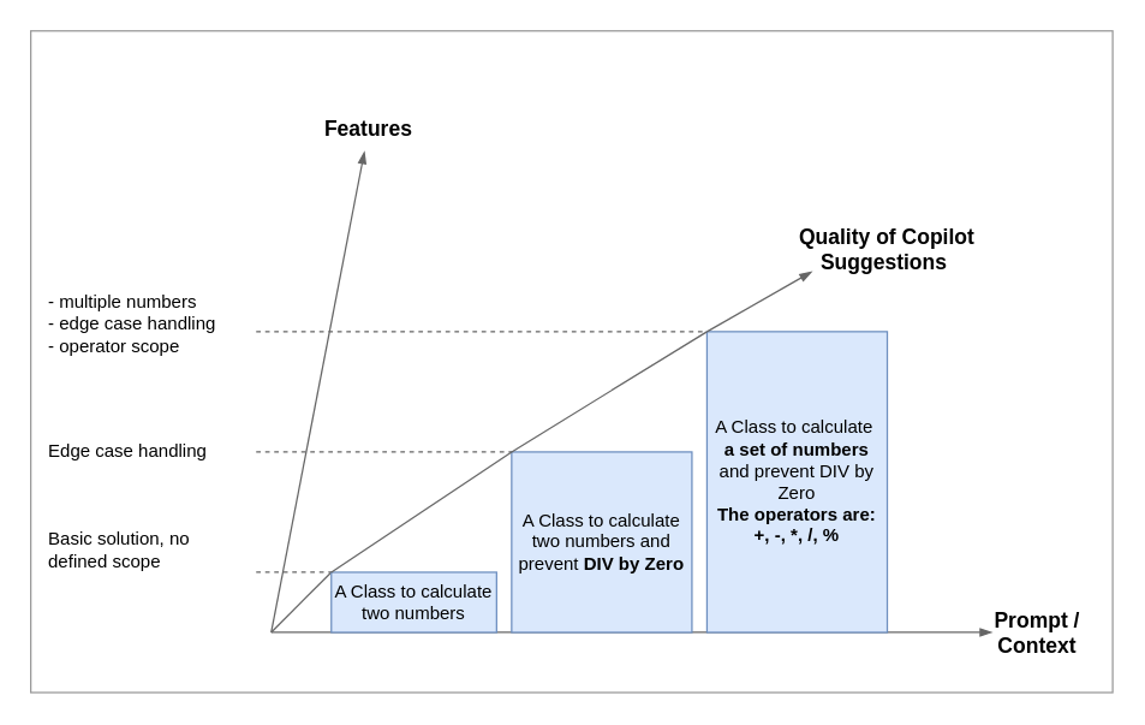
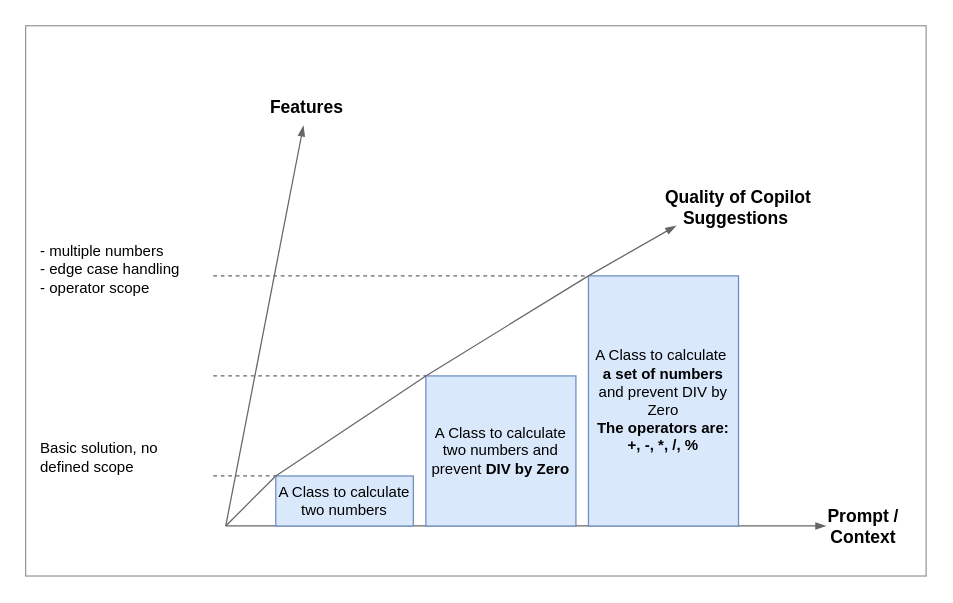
  <mxCell id="0" />
  <mxCell id="1" parent="0" />
  <mxCell id="2" value="" style="rounded=0;whiteSpace=wrap;html=1;strokeColor=#999999;fontSize=14;gradientColor=none;" parent="1" vertex="1"><mxGeometry width="720" height="440" as="geometry" x="20" y="20" /></mxCell>
  <mxCell id="3" value="" style="endArrow=blockThin;html=1;startArrow=none;startFill=0;endFill=1;strokeColor=#666666;" parent="1" target="5" edge="1"><mxGeometry width="50" height="50" relative="1" as="geometry"><mxPoint x="180" y="420" as="sourcePoint" /><mxPoint x="180" y="100" as="targetPoint" /></mxGeometry></mxCell>
  <mxCell id="4" value="" style="endArrow=blockThin;html=1;endFill=1;strokeColor=#666666;" parent="1" edge="1"><mxGeometry width="50" height="50" relative="1" as="geometry"><mxPoint x="180" y="420" as="sourcePoint" /><mxPoint x="660" y="420" as="targetPoint" /></mxGeometry></mxCell>
  <mxCell id="5" value="Features" style="text;html=1;strokeColor=none;fillColor=none;align=center;verticalAlign=middle;whiteSpace=wrap;rounded=0;fontSize=14;fontStyle=1" parent="1" vertex="1"><mxGeometry x="215" y="70" width="60" height="30" as="geometry" /></mxCell>
  <mxCell id="6" value="" style="endArrow=none;html=1;strokeColor=#666666;entryX=0;entryY=0;entryDx=0;entryDy=0;" parent="1" target="12" edge="1"><mxGeometry width="50" height="50" relative="1" as="geometry"><mxPoint x="180" y="420" as="sourcePoint" /><mxPoint x="620" y="140" as="targetPoint" /></mxGeometry></mxCell>
  <mxCell id="7" value="&lt;font style=&quot;font-size: 14px;&quot;&gt;&lt;b&gt;Prompt / Context&lt;/b&gt;&lt;/font&gt;" style="text;html=1;strokeColor=none;fillColor=none;align=center;verticalAlign=middle;whiteSpace=wrap;rounded=0;" parent="1" vertex="1"><mxGeometry x="660" y="405" width="60" height="30" as="geometry" /></mxCell>
  <mxCell id="8" value="Quality of Copilot Suggestions&amp;nbsp;" style="text;html=1;strokeColor=none;fillColor=none;align=center;verticalAlign=middle;whiteSpace=wrap;rounded=0;fontSize=14;fontStyle=1" parent="1" vertex="1"><mxGeometry x="530" y="150" width="120" height="30" as="geometry" /></mxCell>
  <mxCell id="9" value="" style="endArrow=none;dashed=1;html=1;strokeColor=#CCCCCC;" parent="1" target="10" edge="1"><mxGeometry width="50" height="50" relative="1" as="geometry"><mxPoint x="460" y="420" as="sourcePoint" /><mxPoint x="460" y="100" as="targetPoint" /></mxGeometry></mxCell>
  <mxCell id="10" value="A Class to calculate two numbers and prevent &lt;b&gt;DIV by Zero&lt;/b&gt;" style="text;html=1;strokeColor=#6c8ebf;fillColor=#dae8fc;align=center;verticalAlign=middle;whiteSpace=wrap;rounded=0;" parent="1" vertex="1"><mxGeometry x="340" y="300" width="120" height="120" as="geometry" /></mxCell>
  <mxCell id="11" value="" style="endArrow=none;dashed=1;html=1;strokeColor=#CCCCCC;" parent="1" target="12" edge="1"><mxGeometry width="50" height="50" relative="1" as="geometry"><mxPoint x="300" y="420" as="sourcePoint" /><mxPoint x="300" y="100" as="targetPoint" /></mxGeometry></mxCell>
  <mxCell id="12" value="A Class to calculate two numbers" style="text;html=1;strokeColor=#6c8ebf;fillColor=#dae8fc;align=center;verticalAlign=middle;whiteSpace=wrap;rounded=0;" parent="1" vertex="1"><mxGeometry x="220" y="380" width="110" height="40" as="geometry" /></mxCell>
  <mxCell id="13" value="A Class to calculate&amp;nbsp; &lt;b&gt;a set of numbers&lt;/b&gt; and prevent DIV by Zero&lt;br&gt;&lt;b&gt;The operators are: &lt;br&gt;+, -, *, /, %&lt;/b&gt;" style="text;html=1;strokeColor=#6c8ebf;fillColor=#dae8fc;align=center;verticalAlign=middle;whiteSpace=wrap;rounded=0;" parent="1" vertex="1"><mxGeometry x="470" y="220" width="120" height="200" as="geometry" /></mxCell>
  <mxCell id="14" value="" style="endArrow=none;html=1;strokeColor=#666666;entryX=0;entryY=0;entryDx=0;entryDy=0;exitX=0;exitY=0;exitDx=0;exitDy=0;" parent="1" source="12" target="10" edge="1"><mxGeometry width="50" height="50" relative="1" as="geometry"><mxPoint x="190" y="430" as="sourcePoint" /><mxPoint x="230" y="390" as="targetPoint" /></mxGeometry></mxCell>
  <mxCell id="15" value="" style="endArrow=none;html=1;strokeColor=#666666;entryX=0;entryY=0;entryDx=0;entryDy=0;exitX=0;exitY=0;exitDx=0;exitDy=0;" parent="1" source="10" target="13" edge="1"><mxGeometry width="50" height="50" relative="1" as="geometry"><mxPoint x="340" y="340" as="sourcePoint" /><mxPoint x="350" y="350" as="targetPoint" /></mxGeometry></mxCell>
  <mxCell id="16" value="" style="endArrow=none;dashed=1;html=1;strokeColor=#666666;entryX=0;entryY=0;entryDx=0;entryDy=0;" parent="1" target="12" edge="1"><mxGeometry width="50" height="50" relative="1" as="geometry"><mxPoint x="170" y="380" as="sourcePoint" /><mxPoint x="410" y="240" as="targetPoint" /></mxGeometry></mxCell>
  <mxCell id="17" value="" style="endArrow=none;dashed=1;html=1;strokeColor=#666666;entryX=0;entryY=0;entryDx=0;entryDy=0;" parent="1" target="10" edge="1"><mxGeometry width="50" height="50" relative="1" as="geometry"><mxPoint x="170" y="300" as="sourcePoint" /><mxPoint x="340" y="340" as="targetPoint" /></mxGeometry></mxCell>
  <mxCell id="18" value="" style="endArrow=none;dashed=1;html=1;strokeColor=#666666;entryX=0;entryY=0;entryDx=0;entryDy=0;" parent="1" target="13" edge="1"><mxGeometry width="50" height="50" relative="1" as="geometry"><mxPoint x="170" y="220" as="sourcePoint" /><mxPoint x="350" y="350" as="targetPoint" /></mxGeometry></mxCell>
  <mxCell id="19" value="Basic solution, no defined scope&amp;nbsp;" style="text;html=1;strokeColor=none;fillColor=none;align=left;verticalAlign=middle;whiteSpace=wrap;rounded=0;" parent="1" vertex="1"><mxGeometry x="30" y="350" width="110" height="30" as="geometry" /></mxCell>
- <mxCell id="20" value="Edge case handling" style="text;html=1;strokeColor=none;fillColor=none;align=left;verticalAlign=middle;whiteSpace=wrap;rounded=0;" parent="1" vertex="1"><mxGeometry x="30" y="285" width="110" height="30" as="geometry" /></mxCell>
  <mxCell id="21" value="" style="endArrow=blockThin;html=1;strokeColor=#666666;exitX=0;exitY=0;exitDx=0;exitDy=0;endFill=1;" parent="1" source="13" edge="1"><mxGeometry width="50" height="50" relative="1" as="geometry"><mxPoint x="350" y="310" as="sourcePoint" /><mxPoint x="540" y="180" as="targetPoint" /></mxGeometry></mxCell>
  <mxCell id="22" value="- multiple numbers&lt;br&gt;- edge case handling&amp;nbsp;&lt;br&gt;- operator scope" style="text;html=1;strokeColor=none;fillColor=none;align=left;verticalAlign=middle;whiteSpace=wrap;rounded=0;" parent="1" vertex="1"><mxGeometry x="30" y="200" width="130" height="30" as="geometry" /></mxCell>
